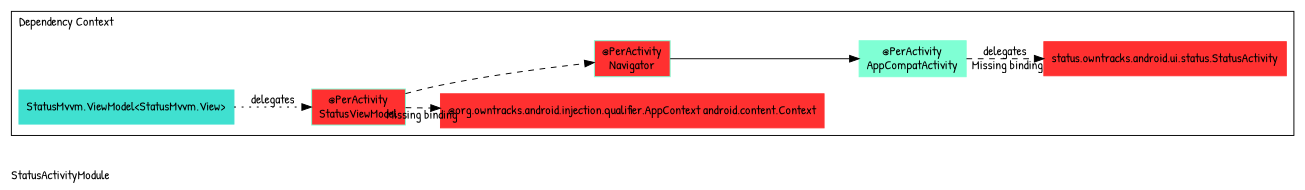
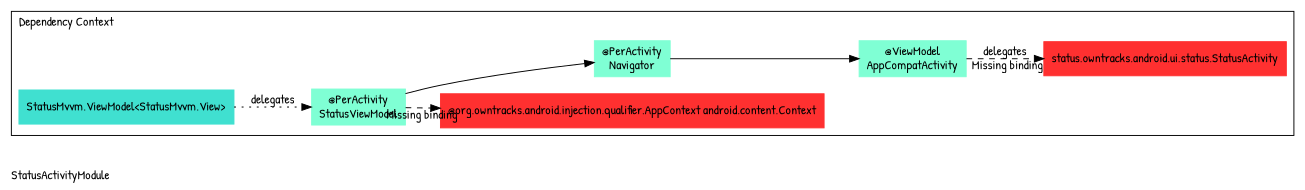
  digraph {
    compound=true
    fontname="Patrick Hand"
    label=StatusActivityModule
    labeljust=l
    rankdir=LR
    node [color=aquamarine fontname="Patrick Hand" shape=rectangle style=filled]
    edge [fontname="Patrick Hand"]
-   n1 [label="@PerActivity\nAppCompatActivity"]
+   n1 [label="@ViewModel\nAppCompatActivity"]
    n2 [color=firebrick1 label="status.owntracks.android.ui.status.StatusActivity"]
    n3 [color=turquoise label="StatusMvvm.ViewModel<StatusMvvm.View>"]
-   n4 [label="@PerActivity\nStatusViewModel" fillcolor=firebrick1]
+   n4 [label="@PerActivity\nStatusViewModel"]
    n5 [color=firebrick1 label="@org.owntracks.android.injection.qualifier.AppContext android.content.Context"]
-   n6 [label="@PerActivity\nNavigator" fillcolor=firebrick1]
+   n6 [label="@PerActivity\nNavigator"]
    subgraph cluster_1 {
      label="Entry Points"
    }
    subgraph cluster_2 {
      label="Dependency Context"
      n1
      n2
      n3
      n4
      n5
      n6
    }
    subgraph cluster_3 {
      label=Subcomponents
      shape=folder
    }
    n1 -> n2 [arrowType=empty headlabel="Missing binding" label=delegates style=dashed]
    n3 -> n4 [label=delegates style=dotted]
    n4 -> n5 [arrowType=empty headlabel="Missing binding" style=dashed]
-   n4 -> n6 [style=dashed]
+   n4 -> n6
    n6 -> n1
  }
